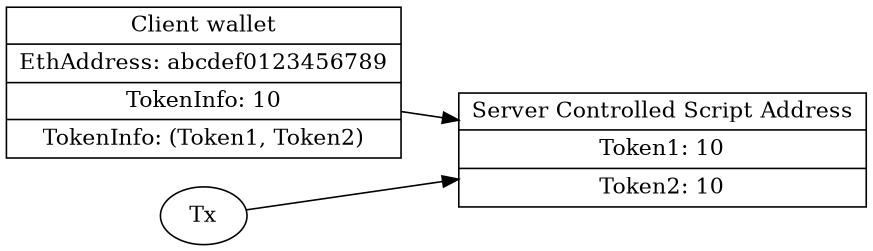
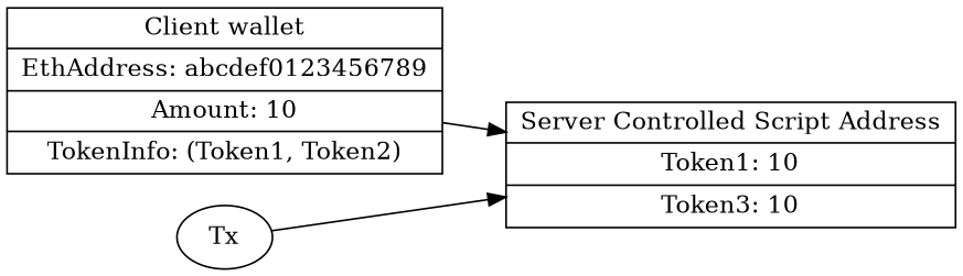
  digraph {
    rankdir=LR
    node [shape=record]
-   n1 [label="{{ Client wallet\n          | EthAddress: abcdef0123456789\n          | TokenInfo: 10\n          | TokenInfo: (Token1, Token2)\n         }}"]
-   n2 [label="{{ Server Controlled Script Address\n          | Token1: 10\n          | Token2: 10\n         }}"]
+   n1 [label="{{ Client wallet\n          | EthAddress: abcdef0123456789\n          | Amount: 10\n          | TokenInfo: (Token1, Token2)\n         }}"]
+   n2 [label="{{ Server Controlled Script Address\n          | Token1: 10\n          | Token3: 10\n         }}"]
    n3 [label=Tx shape=""]
    n1 -> n2
    n3 -> n2
  }
